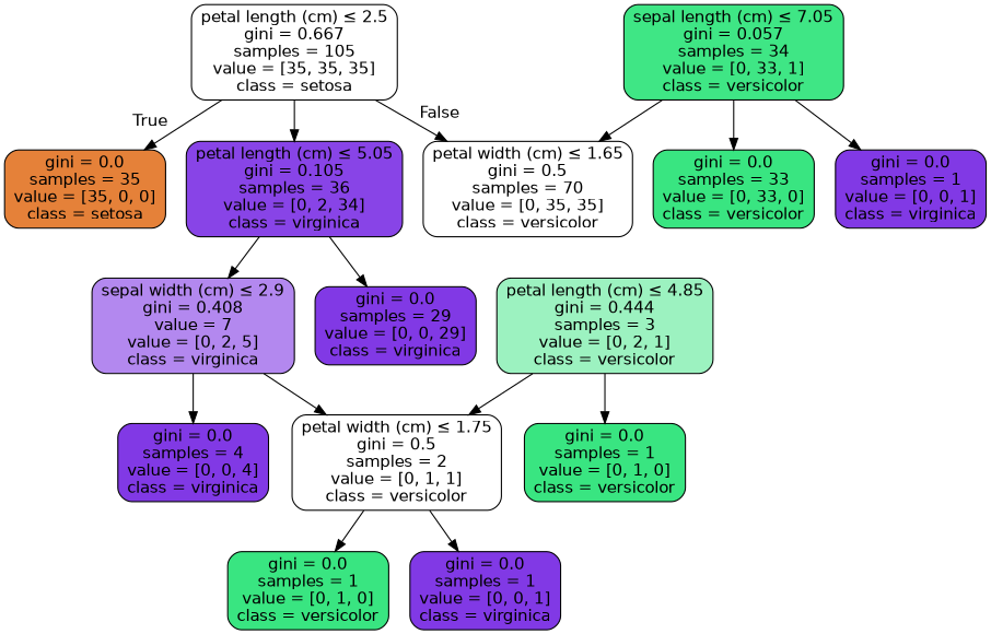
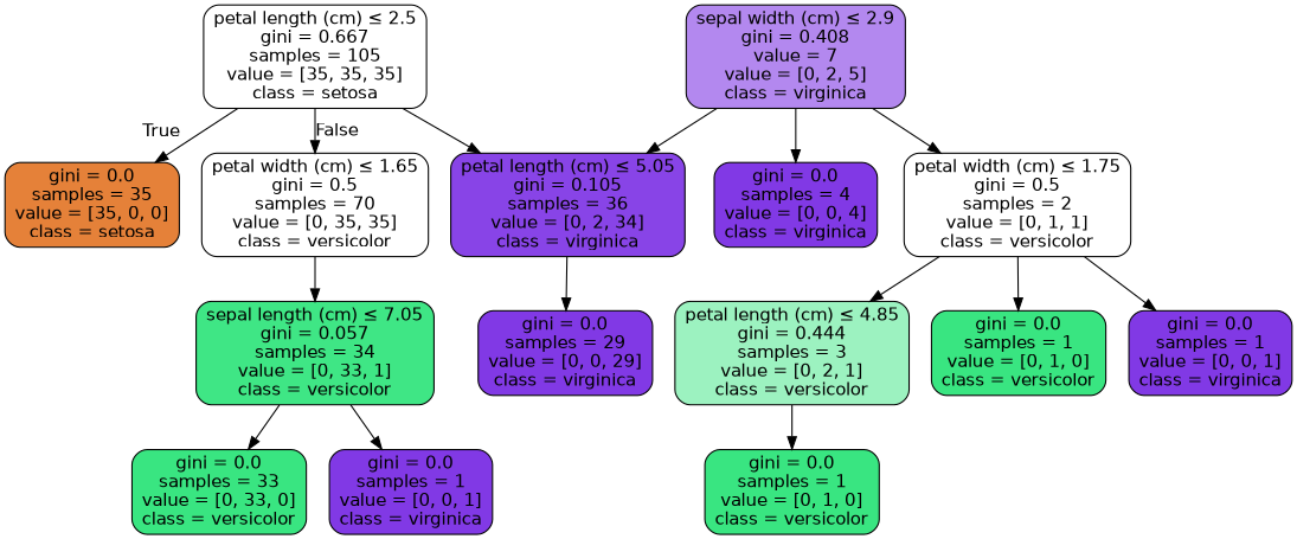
  digraph {
    node [color=black fillcolor="#8139e5ff" fontname=helvetica shape=box style="filled, rounded"]
    edge [fontname=helvetica]
    n1 [fillcolor="#e5813900" label=<petal length (cm) &le; 2.5<br/>gini = 0.667<br/>samples = 105<br/>value = [35, 35, 35]<br/>class = setosa>]
    n2 [fillcolor="#e58139ff" label=<gini = 0.0<br/>samples = 35<br/>value = [35, 0, 0]<br/>class = setosa>]
    n3 [fillcolor="#39e58100" label=<petal width (cm) &le; 1.65<br/>gini = 0.5<br/>samples = 70<br/>value = [0, 35, 35]<br/>class = versicolor>]
    n4 [fillcolor="#8139e5f0" label=<petal length (cm) &le; 5.05<br/>gini = 0.105<br/>samples = 36<br/>value = [0, 2, 34]<br/>class = virginica>]
    n5 [fillcolor="#39e581f7" label=<sepal length (cm) &le; 7.05<br/>gini = 0.057<br/>samples = 34<br/>value = [0, 33, 1]<br/>class = versicolor>]
    n6 [fillcolor="#39e581ff" label=<gini = 0.0<br/>samples = 33<br/>value = [0, 33, 0]<br/>class = versicolor>]
    n7 [label=<gini = 0.0<br/>samples = 1<br/>value = [0, 0, 1]<br/>class = virginica>]
    n8 [fillcolor="#8139e599" label=<sepal width (cm) &le; 2.9<br/>gini = 0.408<br/>value = 7<br/>value = [0, 2, 5]<br/>class = virginica>]
    n9 [label=<gini = 0.0<br/>samples = 29<br/>value = [0, 0, 29]<br/>class = virginica>]
    n10 [label=<gini = 0.0<br/>samples = 4<br/>value = [0, 0, 4]<br/>class = virginica>]
    n11 [fillcolor="#39e58100" label=<petal width (cm) &le; 1.75<br/>gini = 0.5<br/>samples = 2<br/>value = [0, 1, 1]<br/>class = versicolor>]
    n12 [fillcolor="#39e5817f" label=<petal length (cm) &le; 4.85<br/>gini = 0.444<br/>samples = 3<br/>value = [0, 2, 1]<br/>class = versicolor>]
    n13 [fillcolor="#39e581ff" label=<gini = 0.0<br/>samples = 1<br/>value = [0, 1, 0]<br/>class = versicolor>]
    n14 [fillcolor="#39e581ff" label=<gini = 0.0<br/>samples = 1<br/>value = [0, 1, 0]<br/>class = versicolor>]
    n15 [label=<gini = 0.0<br/>samples = 1<br/>value = [0, 0, 1]<br/>class = virginica>]
    n1 -> n2 [headlabel=True labelangle=45 labeldistance=2.5]
    n1 -> n3 [headlabel=False labelangle=-45 labeldistance=2.5]
    n1 -> n4
-   n5 -> n3
-   n4 -> n8
+   n3 -> n5
+   n8 -> n4
    n4 -> n9
    n5 -> n6
    n5 -> n7
    n8 -> n10
    n8 -> n11
    n11 -> n14
    n11 -> n15
-   n12 -> n11
+   n11 -> n12
    n12 -> n13
  }
